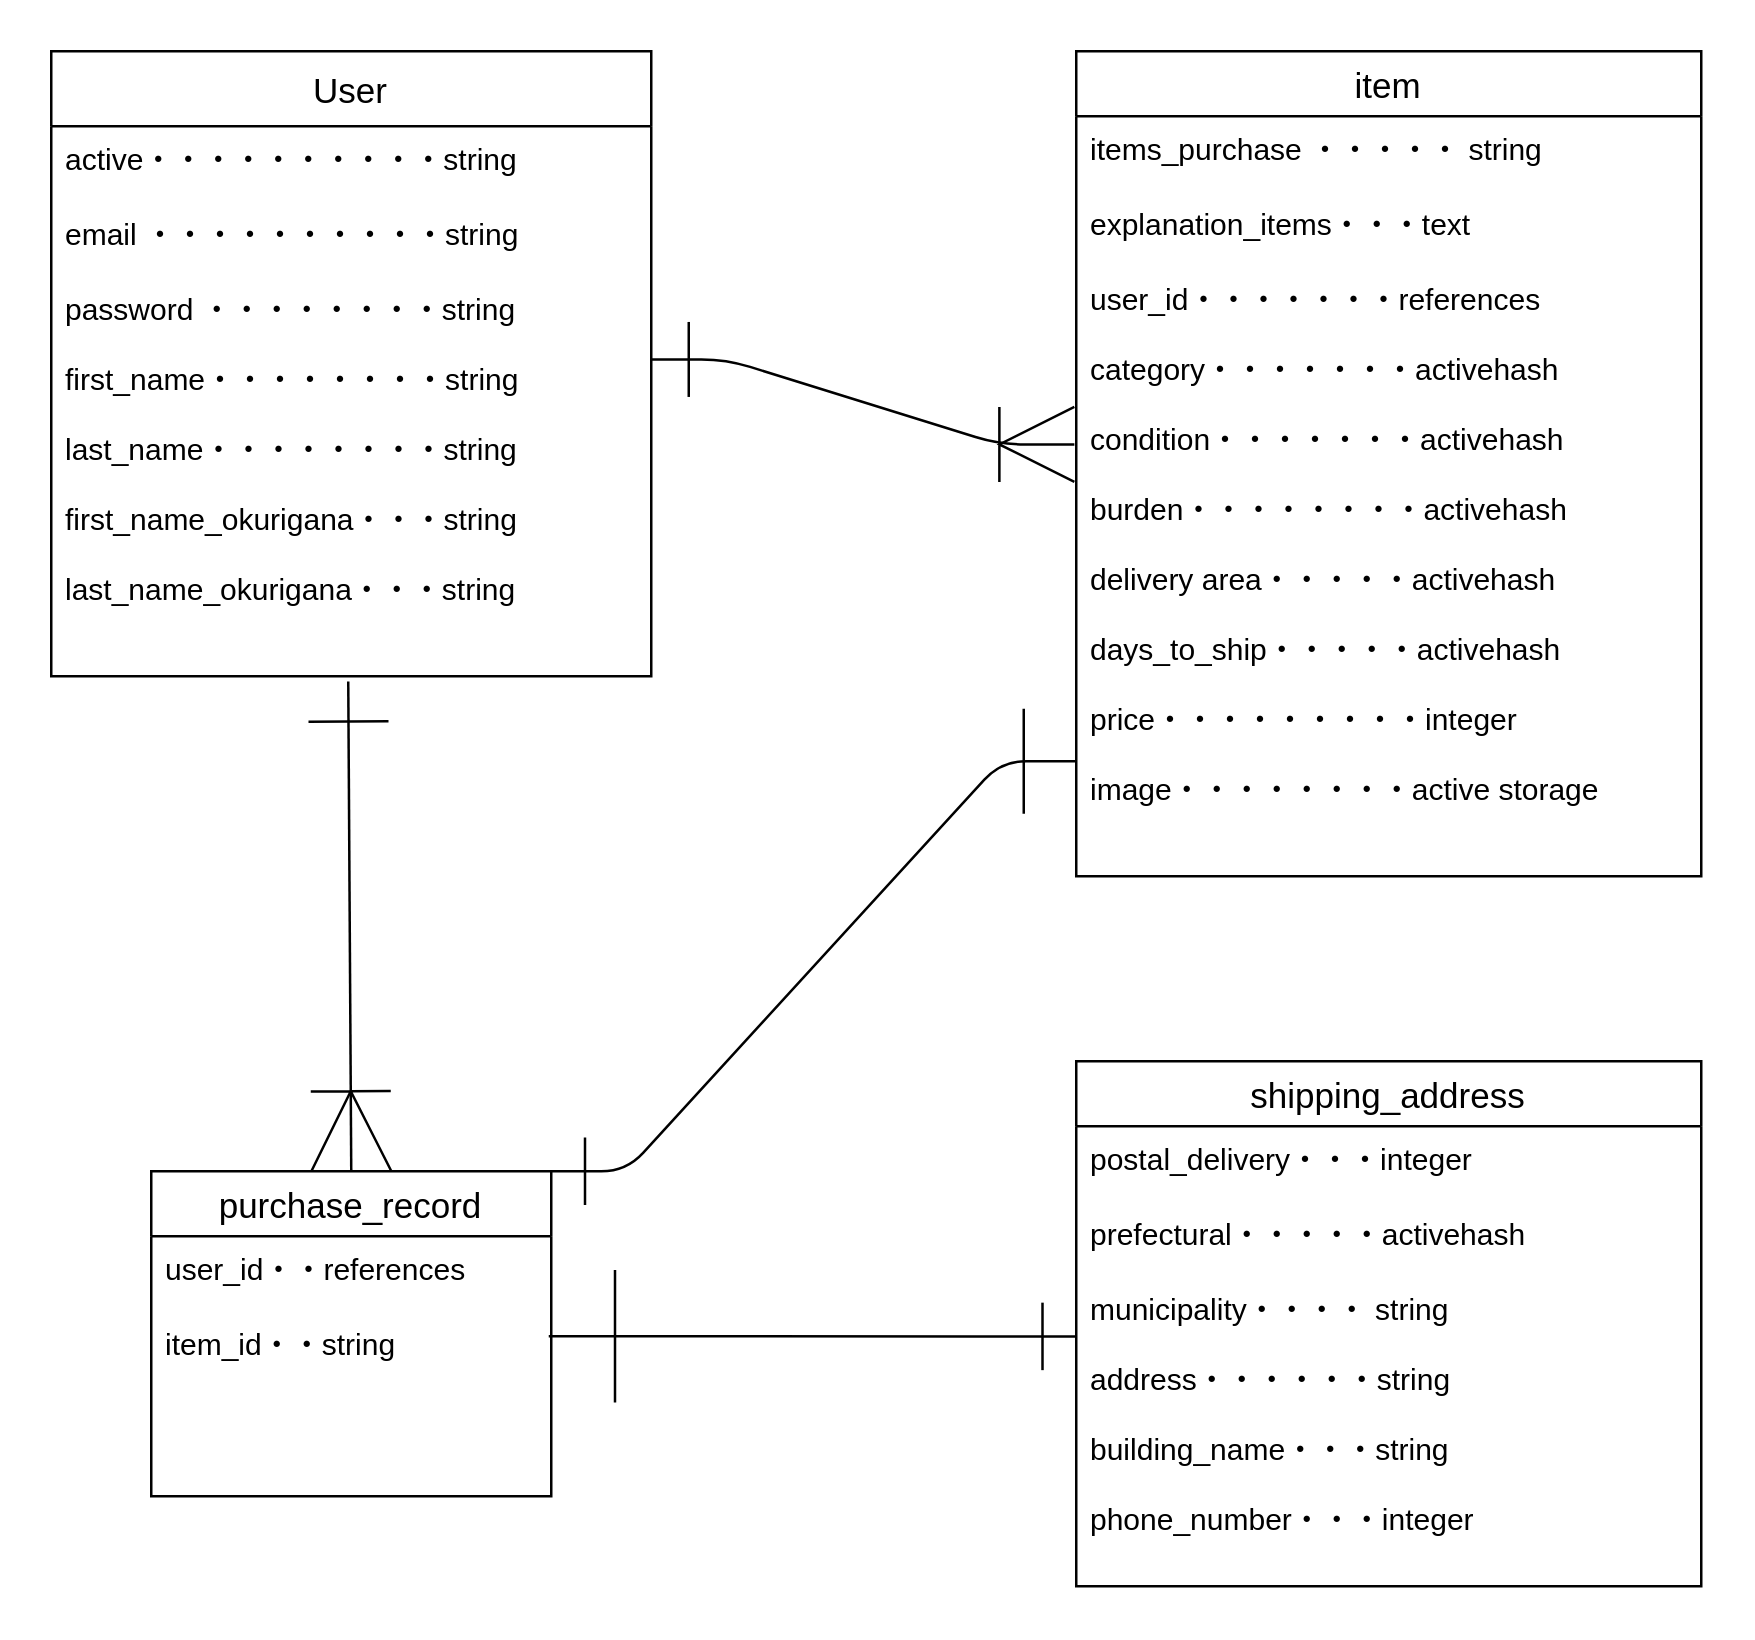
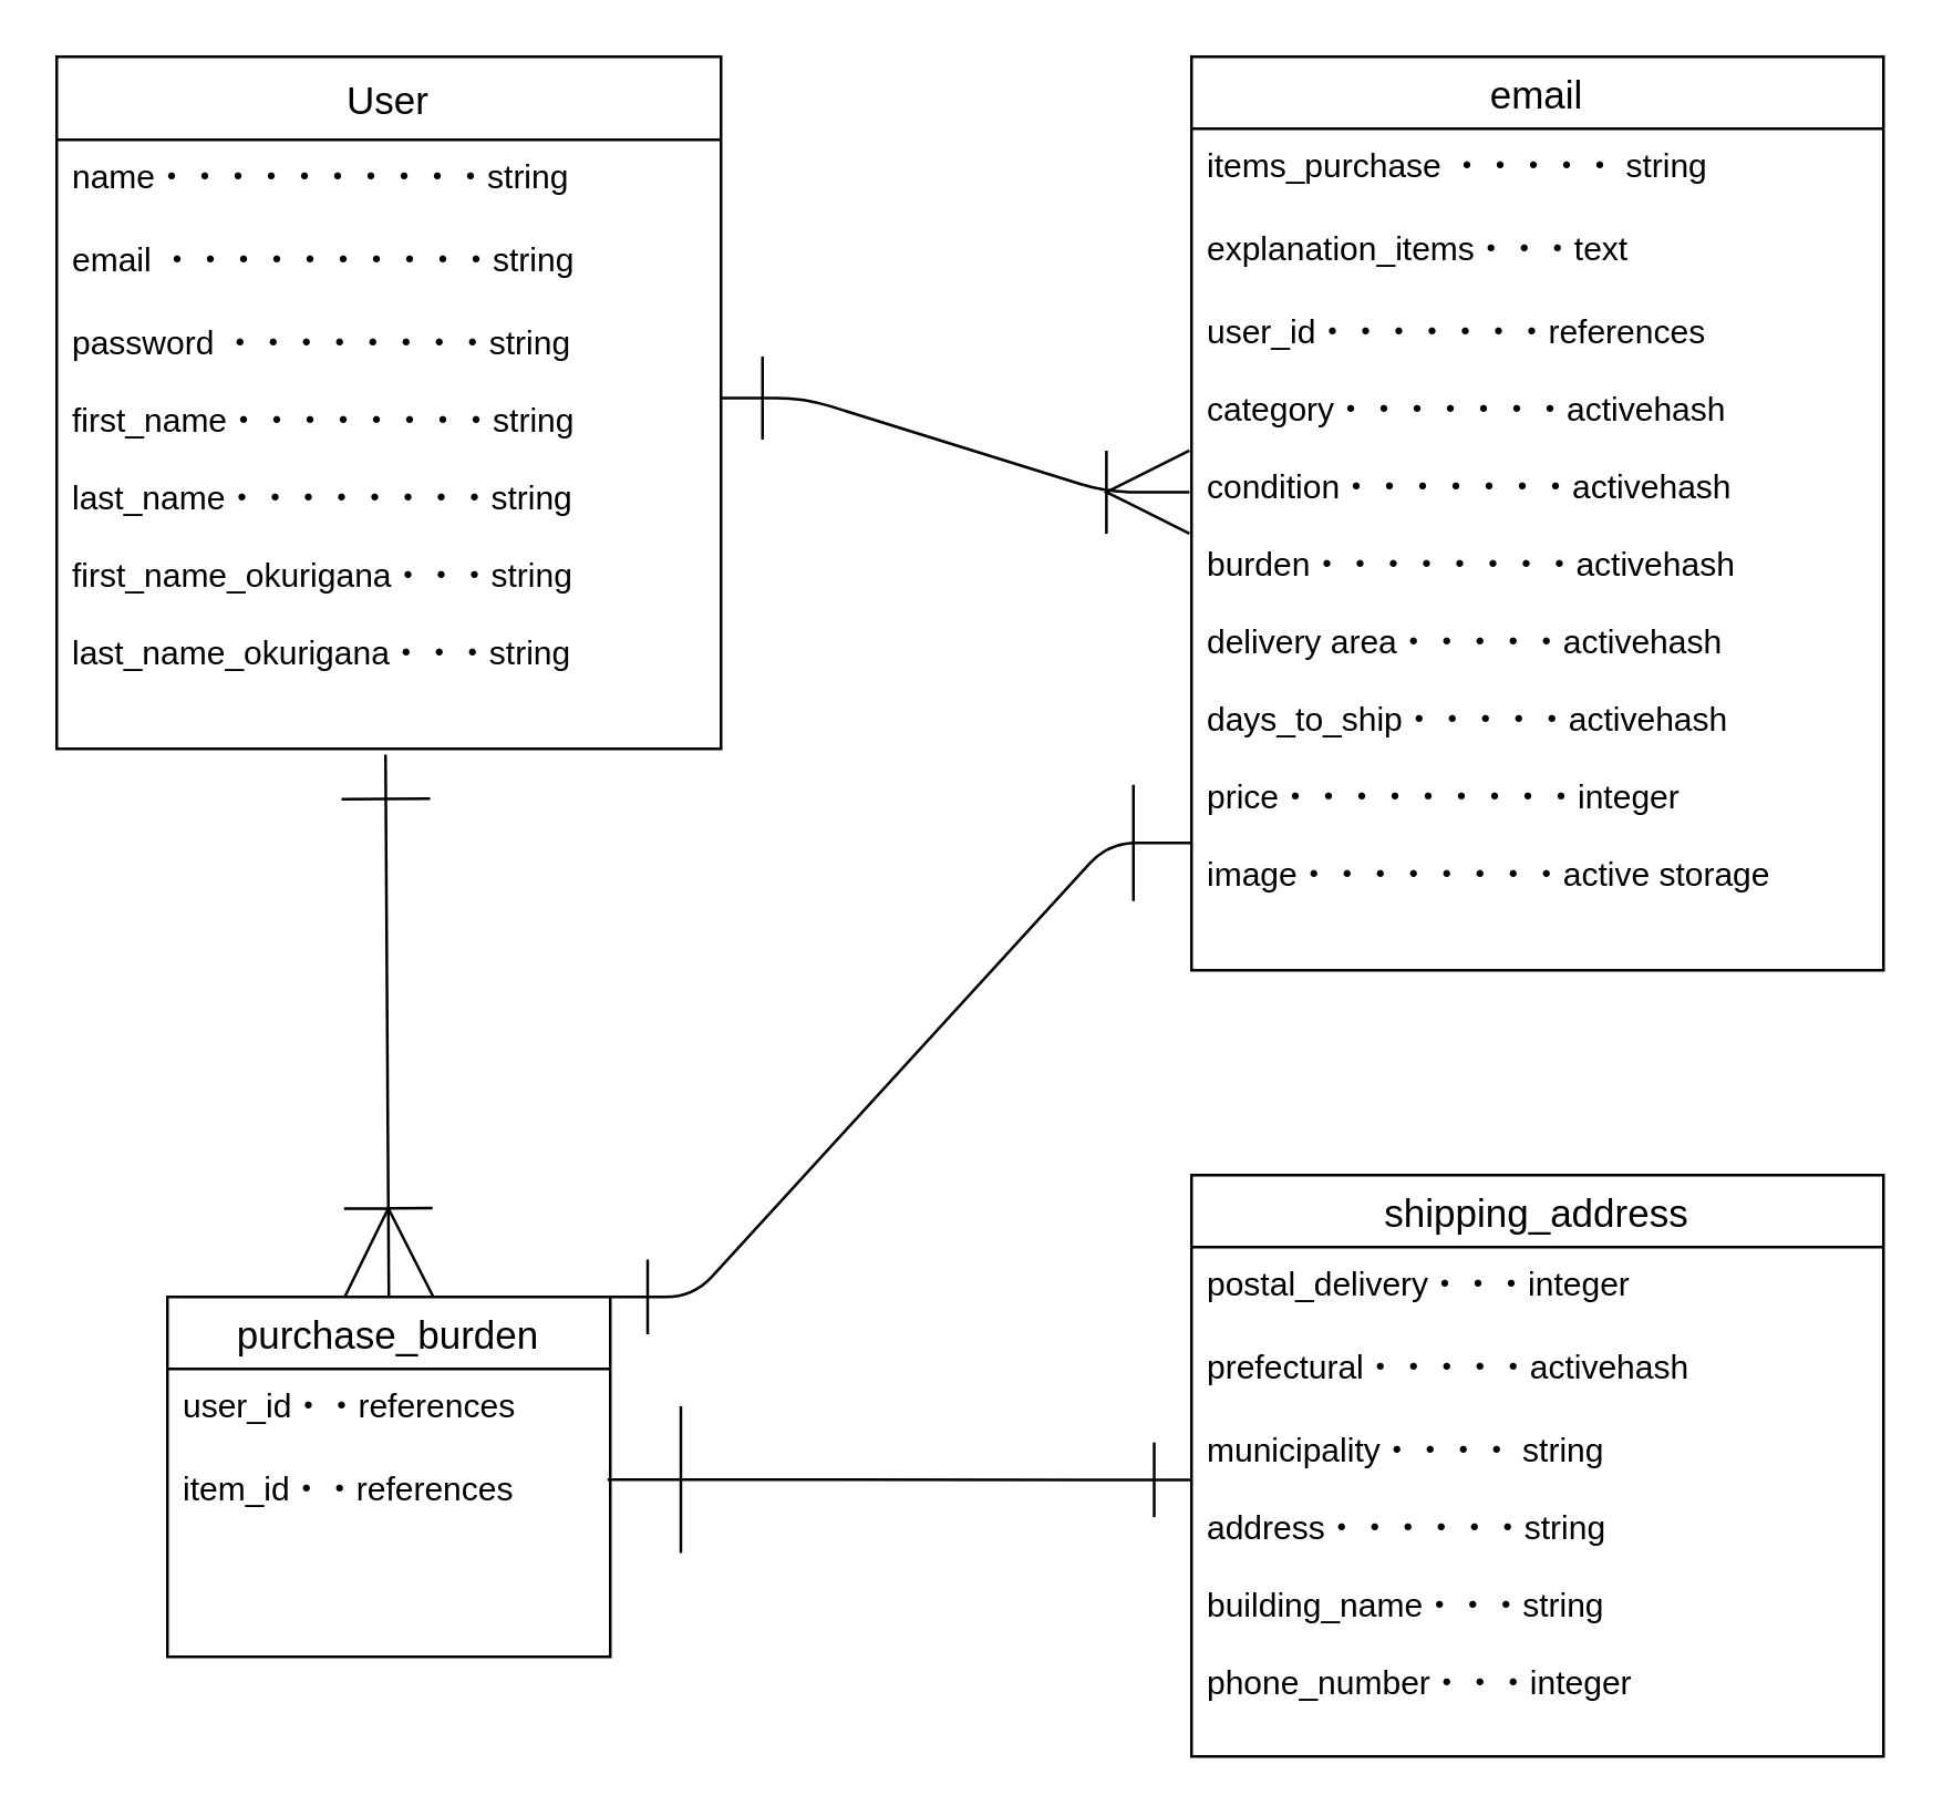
  <mxCell id="0" />
  <mxCell id="1" parent="0" />
  <mxCell id="2" value="User" style="swimlane;fontStyle=0;childLayout=stackLayout;horizontal=1;startSize=30;horizontalStack=0;resizeParent=1;resizeParentMax=0;resizeLast=0;collapsible=1;marginBottom=0;align=center;fontSize=14;" parent="1" vertex="1"><mxGeometry x="20" y="20" width="240" height="250" as="geometry"><mxRectangle x="100" y="130" width="60" height="30" as="alternateBounds" /></mxGeometry></mxCell>
- <mxCell id="3" value="active・・・・・・・・・・string" style="text;strokeColor=none;fillColor=none;spacingLeft=4;spacingRight=4;overflow=hidden;rotatable=0;points=[[0,0.5],[1,0.5]];portConstraint=eastwest;fontSize=12;" parent="2" vertex="1"><mxGeometry y="30" width="240" height="30" as="geometry" /></mxCell>
+ <mxCell id="3" value="name・・・・・・・・・・string" style="text;strokeColor=none;fillColor=none;spacingLeft=4;spacingRight=4;overflow=hidden;rotatable=0;points=[[0,0.5],[1,0.5]];portConstraint=eastwest;fontSize=12;" parent="2" vertex="1"><mxGeometry y="30" width="240" height="30" as="geometry" /></mxCell>
  <mxCell id="4" value="email ・・・・・・・・・・string" style="text;strokeColor=none;fillColor=none;spacingLeft=4;spacingRight=4;overflow=hidden;rotatable=0;points=[[0,0.5],[1,0.5]];portConstraint=eastwest;fontSize=12;" parent="2" vertex="1"><mxGeometry y="60" width="240" height="30" as="geometry" /></mxCell>
  <mxCell id="5" value="password ・・・・・・・・string&#10;&#10;first_name・・・・・・・・string&#10;&#10;last_name・・・・・・・・string&#10;&#10;first_name_okurigana・・・string&#10;&#10;last_name_okurigana・・・string&#10;&#10;&#10;" style="text;strokeColor=none;fillColor=none;spacingLeft=4;spacingRight=4;overflow=hidden;rotatable=0;points=[[0,0.5],[1,0.5]];portConstraint=eastwest;fontSize=12;" parent="2" vertex="1"><mxGeometry y="90" width="240" height="160" as="geometry" /></mxCell>
- <mxCell id="6" value="item" style="swimlane;fontStyle=0;childLayout=stackLayout;horizontal=1;startSize=26;horizontalStack=0;resizeParent=1;resizeParentMax=0;resizeLast=0;collapsible=1;marginBottom=0;align=center;fontSize=14;" parent="1" vertex="1"><mxGeometry x="430" y="20" width="250" height="330" as="geometry"><mxRectangle x="370" y="46" width="70" height="26" as="alternateBounds" /></mxGeometry></mxCell>
+ <mxCell id="6" value="email" style="swimlane;fontStyle=0;childLayout=stackLayout;horizontal=1;startSize=26;horizontalStack=0;resizeParent=1;resizeParentMax=0;resizeLast=0;collapsible=1;marginBottom=0;align=center;fontSize=14;" parent="1" vertex="1"><mxGeometry x="430" y="20" width="250" height="330" as="geometry"><mxRectangle x="370" y="46" width="70" height="26" as="alternateBounds" /></mxGeometry></mxCell>
  <mxCell id="7" value="items_purchase ・・・・・ string" style="text;strokeColor=none;fillColor=none;spacingLeft=4;spacingRight=4;overflow=hidden;rotatable=0;points=[[0,0.5],[1,0.5]];portConstraint=eastwest;fontSize=12;" parent="6" vertex="1"><mxGeometry y="26" width="250" height="30" as="geometry" /></mxCell>
  <mxCell id="8" value="explanation_items・・・text" style="text;strokeColor=none;fillColor=none;spacingLeft=4;spacingRight=4;overflow=hidden;rotatable=0;points=[[0,0.5],[1,0.5]];portConstraint=eastwest;fontSize=12;" parent="6" vertex="1"><mxGeometry y="56" width="250" height="30" as="geometry" /></mxCell>
  <mxCell id="9" value="user_id・・・・・・・references&#10;&#10;category・・・・・・・activehash&#10;&#10;condition・・・・・・・activehash&#10;&#10;burden・・・・・・・・activehash&#10;&#10;delivery area・・・・・activehash&#10;&#10;days_to_ship・・・・・activehash&#10;&#10;price・・・・・・・・・integer&#10;&#10;image・・・・・・・・active storage" style="text;strokeColor=none;fillColor=none;spacingLeft=4;spacingRight=4;overflow=hidden;rotatable=0;points=[[0,0.5],[1,0.5]];portConstraint=eastwest;fontSize=12;" parent="6" vertex="1"><mxGeometry y="86" width="250" height="244" as="geometry" /></mxCell>
- <mxCell id="10" value="purchase_record" style="swimlane;fontStyle=0;childLayout=stackLayout;horizontal=1;startSize=26;horizontalStack=0;resizeParent=1;resizeParentMax=0;resizeLast=0;collapsible=1;marginBottom=0;align=center;fontSize=14;" parent="1" vertex="1"><mxGeometry x="60" y="468" width="160" height="130" as="geometry"><mxRectangle x="40" y="250" width="140" height="26" as="alternateBounds" /></mxGeometry></mxCell>
+ <mxCell id="10" value="purchase_burden" style="swimlane;fontStyle=0;childLayout=stackLayout;horizontal=1;startSize=26;horizontalStack=0;resizeParent=1;resizeParentMax=0;resizeLast=0;collapsible=1;marginBottom=0;align=center;fontSize=14;" parent="1" vertex="1"><mxGeometry x="60" y="468" width="160" height="130" as="geometry"><mxRectangle x="40" y="250" width="140" height="26" as="alternateBounds" /></mxGeometry></mxCell>
  <mxCell id="11" value="user_id・・references" style="text;strokeColor=none;fillColor=none;spacingLeft=4;spacingRight=4;overflow=hidden;rotatable=0;points=[[0,0.5],[1,0.5]];portConstraint=eastwest;fontSize=12;" parent="10" vertex="1"><mxGeometry y="26" width="160" height="30" as="geometry" /></mxCell>
- <mxCell id="12" value="item_id・・string" style="text;strokeColor=none;fillColor=none;spacingLeft=4;spacingRight=4;overflow=hidden;rotatable=0;points=[[0,0.5],[1,0.5]];portConstraint=eastwest;fontSize=12;" parent="10" vertex="1"><mxGeometry y="56" width="160" height="74" as="geometry" /></mxCell>
+ <mxCell id="12" value="item_id・・references" style="text;strokeColor=none;fillColor=none;spacingLeft=4;spacingRight=4;overflow=hidden;rotatable=0;points=[[0,0.5],[1,0.5]];portConstraint=eastwest;fontSize=12;" parent="10" vertex="1"><mxGeometry y="56" width="160" height="74" as="geometry" /></mxCell>
  <mxCell id="13" value="shipping_address" style="swimlane;fontStyle=0;childLayout=stackLayout;horizontal=1;startSize=26;horizontalStack=0;resizeParent=1;resizeParentMax=0;resizeLast=0;collapsible=1;marginBottom=0;align=center;fontSize=14;" parent="1" vertex="1"><mxGeometry x="430" y="424" width="250" height="210" as="geometry"><mxRectangle x="260" y="300" width="50" height="26" as="alternateBounds" /></mxGeometry></mxCell>
  <mxCell id="14" value="postal_delivery・・・integer" style="text;strokeColor=none;fillColor=none;spacingLeft=4;spacingRight=4;overflow=hidden;rotatable=0;points=[[0,0.5],[1,0.5]];portConstraint=eastwest;fontSize=12;" parent="13" vertex="1"><mxGeometry y="26" width="250" height="30" as="geometry" /></mxCell>
  <mxCell id="15" value="prefectural・・・・・activehash" style="text;strokeColor=none;fillColor=none;spacingLeft=4;spacingRight=4;overflow=hidden;rotatable=0;points=[[0,0.5],[1,0.5]];portConstraint=eastwest;fontSize=12;" parent="13" vertex="1"><mxGeometry y="56" width="250" height="30" as="geometry" /></mxCell>
  <mxCell id="16" value="municipality・・・・ string&#10;&#10;address・・・・・・string&#10;&#10;building_name・・・string&#10;&#10;phone_number・・・integer" style="text;strokeColor=none;fillColor=none;spacingLeft=4;spacingRight=4;overflow=hidden;rotatable=0;points=[[0,0.5],[1,0.5]];portConstraint=eastwest;fontSize=12;" parent="13" vertex="1"><mxGeometry y="86" width="250" height="124" as="geometry" /></mxCell>
  <mxCell id="17" value="" style="edgeStyle=entityRelationEdgeStyle;fontSize=16;html=1;endArrow=ERoneToMany;entryX=-0.003;entryY=0.292;entryDx=0;entryDy=0;entryPerimeter=0;exitX=1;exitY=0.208;exitDx=0;exitDy=0;exitPerimeter=0;jumpSize=6;endSize=28;startSize=28;startArrow=ERone;startFill=0;" parent="1" source="5" target="9" edge="1"><mxGeometry width="100" height="100" relative="1" as="geometry"><mxPoint x="270" y="274" as="sourcePoint" /><mxPoint x="370" y="174" as="targetPoint" /></mxGeometry></mxCell>
  <mxCell id="18" value="" style="fontSize=12;html=1;endArrow=ERoneToMany;entryX=0.5;entryY=0;entryDx=0;entryDy=0;endSize=30;startSize=30;startArrow=ERone;startFill=0;exitX=0.495;exitY=1.013;exitDx=0;exitDy=0;exitPerimeter=0;" parent="1" source="5" target="10" edge="1"><mxGeometry width="100" height="100" relative="1" as="geometry"><mxPoint x="140" y="303" as="sourcePoint" /><mxPoint x="150" y="514" as="targetPoint" /></mxGeometry></mxCell>
  <mxCell id="19" value="" style="edgeStyle=entityRelationEdgeStyle;fontSize=12;html=1;endArrow=ERone;startArrow=ERone;exitX=1;exitY=0;exitDx=0;exitDy=0;endSize=40;startSize=25;startFill=0;endFill=0;" parent="1" source="10" edge="1"><mxGeometry width="100" height="100" relative="1" as="geometry"><mxPoint x="330" y="404" as="sourcePoint" /><mxPoint x="430" y="304" as="targetPoint" /></mxGeometry></mxCell>
  <mxCell id="20" value="" style="edgeStyle=entityRelationEdgeStyle;fontSize=12;html=1;endArrow=ERone;endFill=1;entryX=0;entryY=0.194;entryDx=0;entryDy=0;entryPerimeter=0;endSize=25;startArrow=ERone;startFill=0;startSize=51;" parent="1" target="16" edge="1"><mxGeometry width="100" height="100" relative="1" as="geometry"><mxPoint x="219" y="534" as="sourcePoint" /><mxPoint x="370" y="479" as="targetPoint" /></mxGeometry></mxCell>
